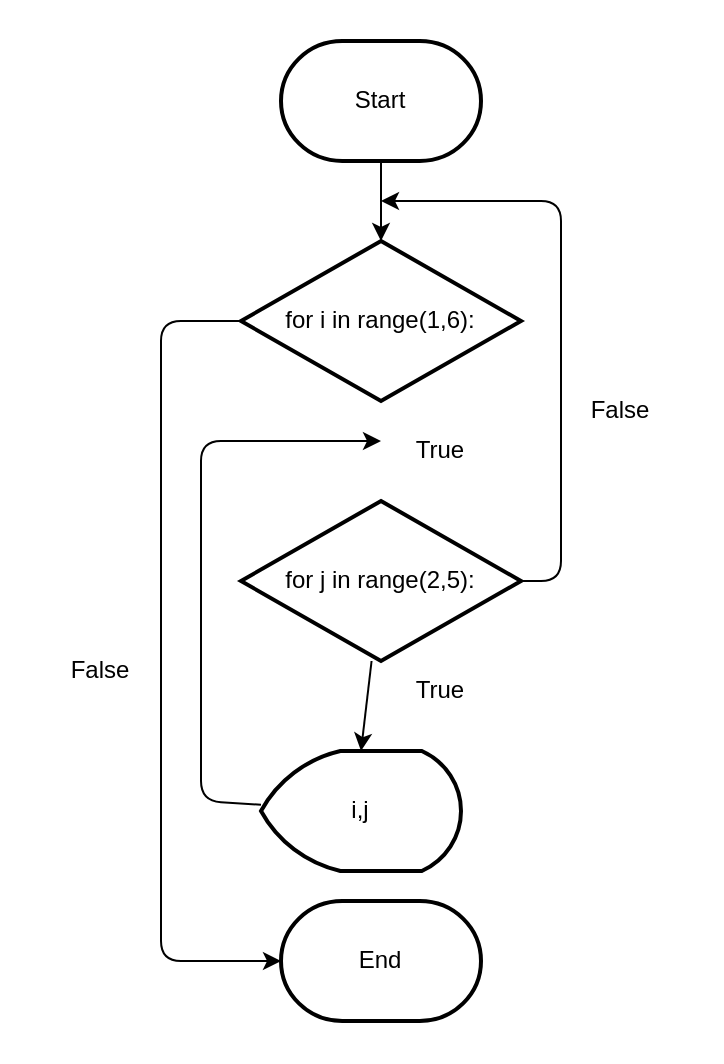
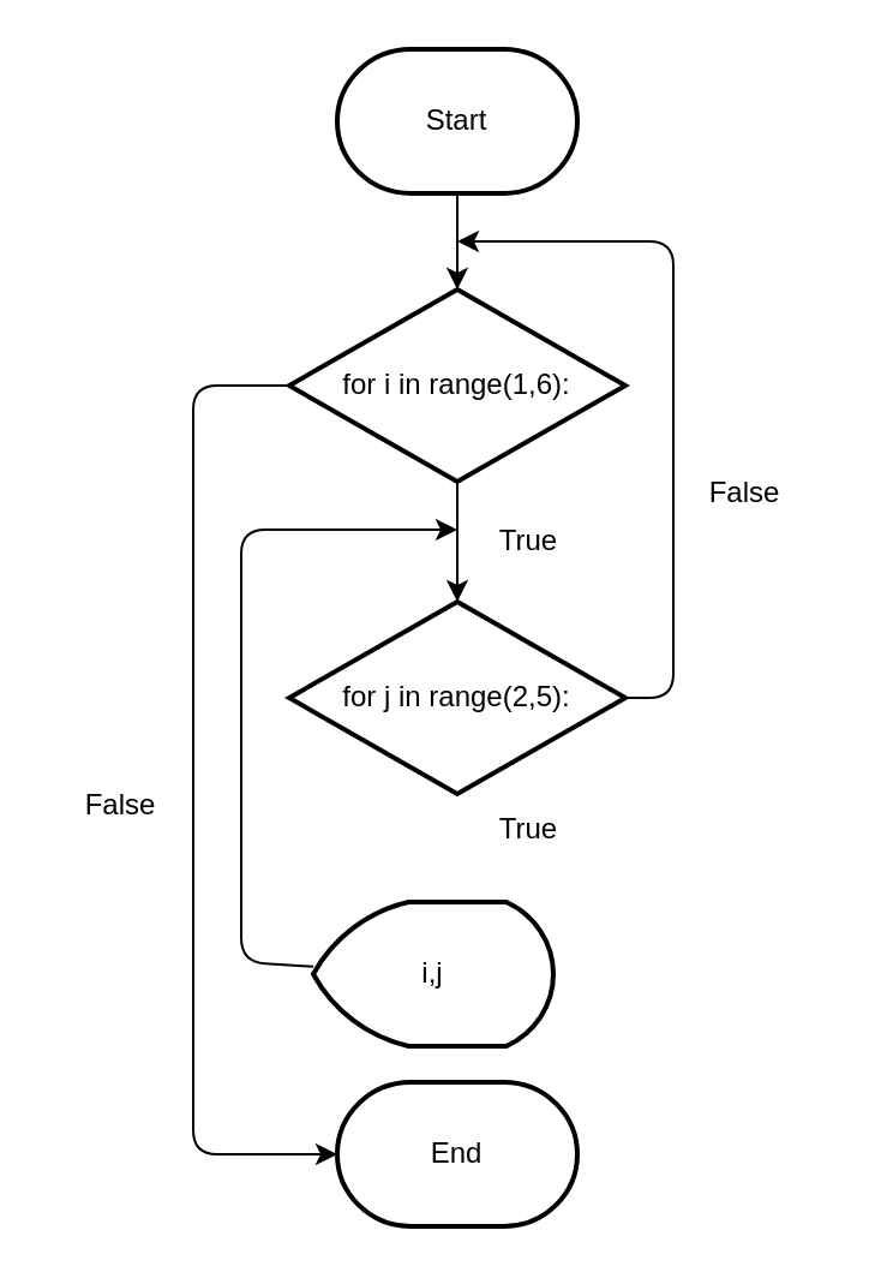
  <mxCell id="0" />
  <mxCell id="1" parent="0" />
  <mxCell id="2" style="edgeStyle=none;html=1;entryX=0.5;entryY=0;entryDx=0;entryDy=0;entryPerimeter=0;" edge="1" parent="1" source="3" target="7"><mxGeometry relative="1" as="geometry" /></mxCell>
  <mxCell id="3" value="Start" style="strokeWidth=2;html=1;shape=mxgraph.flowchart.terminator;whiteSpace=wrap;" vertex="1" parent="1"><mxGeometry x="140" y="20" width="100" height="60" as="geometry" /></mxCell>
  <mxCell id="4" value="End" style="strokeWidth=2;html=1;shape=mxgraph.flowchart.terminator;whiteSpace=wrap;" vertex="1" parent="1"><mxGeometry x="140" y="450" width="100" height="60" as="geometry" /></mxCell>
+ <mxCell id="5" style="edgeStyle=none;html=1;entryX=0.5;entryY=0;entryDx=0;entryDy=0;entryPerimeter=0;" edge="1" parent="1" source="7" target="10"><mxGeometry relative="1" as="geometry" /></mxCell>
  <mxCell id="6" style="edgeStyle=none;html=1;entryX=0;entryY=0.5;entryDx=0;entryDy=0;entryPerimeter=0;exitX=0;exitY=0.5;exitDx=0;exitDy=0;exitPerimeter=0;" edge="1" parent="1" source="7" target="4"><mxGeometry relative="1" as="geometry"><mxPoint x="49" y="130" as="targetPoint" /><mxPoint x="120" y="140" as="sourcePoint" /><Array as="points"><mxPoint x="80" y="160" /><mxPoint x="80" y="480" /></Array></mxGeometry></mxCell>
  <mxCell id="7" value="for i in range(1,6):" style="strokeWidth=2;html=1;shape=mxgraph.flowchart.decision;whiteSpace=wrap;" vertex="1" parent="1"><mxGeometry x="120" y="120" width="140" height="80" as="geometry" /></mxCell>
- <mxCell id="8" style="edgeStyle=none;html=1;entryX=0.5;entryY=0;entryDx=0;entryDy=0;entryPerimeter=0;" edge="1" parent="1" source="10" target="13"><mxGeometry relative="1" as="geometry" /></mxCell>
  <mxCell id="9" style="edgeStyle=none;html=1;" edge="1" parent="1" source="10"><mxGeometry relative="1" as="geometry"><mxPoint x="190" y="100" as="targetPoint" /><Array as="points"><mxPoint x="280" y="290" /><mxPoint x="280" y="100" /></Array></mxGeometry></mxCell>
  <mxCell id="10" value="for j in range(2,5):" style="strokeWidth=2;html=1;shape=mxgraph.flowchart.decision;whiteSpace=wrap;" vertex="1" parent="1"><mxGeometry x="120" y="250" width="140" height="80" as="geometry" /></mxCell>
  <mxCell id="11" value="True" style="text;html=1;strokeColor=none;fillColor=none;align=center;verticalAlign=middle;whiteSpace=wrap;rounded=0;" vertex="1" parent="1"><mxGeometry x="190" y="210" width="60" height="30" as="geometry" /></mxCell>
  <mxCell id="12" style="edgeStyle=none;html=1;" edge="1" parent="1" source="13"><mxGeometry relative="1" as="geometry"><mxPoint x="190" y="220" as="targetPoint" /><Array as="points"><mxPoint x="100" y="400" /><mxPoint x="100" y="220" /></Array></mxGeometry></mxCell>
  <mxCell id="13" value="i,j" style="strokeWidth=2;html=1;shape=mxgraph.flowchart.display;whiteSpace=wrap;" vertex="1" parent="1"><mxGeometry x="130" y="375" width="100" height="60" as="geometry" /></mxCell>
  <mxCell id="14" value="True" style="text;html=1;strokeColor=none;fillColor=none;align=center;verticalAlign=middle;whiteSpace=wrap;rounded=0;" vertex="1" parent="1"><mxGeometry x="190" y="330" width="60" height="30" as="geometry" /></mxCell>
  <mxCell id="15" value="False" style="text;html=1;strokeColor=none;fillColor=none;align=center;verticalAlign=middle;whiteSpace=wrap;rounded=0;" vertex="1" parent="1"><mxGeometry x="280" y="190" width="60" height="30" as="geometry" /></mxCell>
  <mxCell id="16" value="False" style="text;html=1;strokeColor=none;fillColor=none;align=center;verticalAlign=middle;whiteSpace=wrap;rounded=0;" vertex="1" parent="1"><mxGeometry x="20" y="320" width="60" height="30" as="geometry" /></mxCell>
